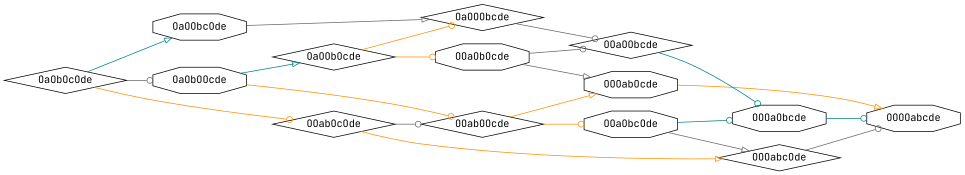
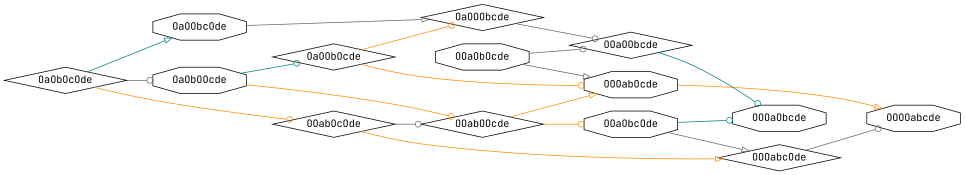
  digraph {
    fontname="JetBrains Mono"
    rankdir=LR
    node [fontname="JetBrains Mono" shape=octagon]
    edge [arrowhead=odot color=darkorange fontname="JetBrains Mono"]
    OOOaObcde
    OOOOabcde
    OOabOOcde [shape=diamond]
    OaObOOcde
    OaOObOcde [shape=diamond]
    OOOabOcde
    OOaObcOde
    OaOOObcde [shape=diamond]
    OOaObOcde
    OOOabcOde [shape=diamond]
    OaObOcOde [shape=diamond]
    OOabOcOde [shape=diamond]
    OaOObcOde
    OOaOObcde [shape=diamond]
-   OOOaObcde -> OOOOabcde [color=teal]
    OOabOOcde -> OOOabOcde [arrowhead=onormal]
    OOabOOcde -> OOaObcOde
    OaObOOcde -> OOabOOcde
-   OaObOOcde -> OaOObOcde [arrowhead=onormal color=teal]
+   OaObOOcde -> OaOObOcde [color=teal]
    OaOObOcde -> OaOOObcde
-   OaOObOcde -> OOaObOcde
+   OaOObOcde -> OOOabOcde
    OOOabOcde -> OOOOabcde [arrowhead=onormal]
    OOaObcOde -> OOOaObcde [color=teal]
    OOaObcOde -> OOOabcOde [arrowhead=onormal color=gray40]
    OaOOObcde -> OOaOObcde [color=gray40]
    OOaObOcde -> OOOabOcde [arrowhead=onormal color=gray40]
    OOaObOcde -> OOaOObcde [color=gray40]
    OOOabcOde -> OOOOabcde [color=gray40]
    OaObOcOde -> OaObOOcde [color=gray40]
    OaObOcOde -> OOabOcOde
    OaObOcOde -> OaOObcOde [arrowhead=onormal color=teal]
    OOabOcOde -> OOabOOcde [color=gray40]
    OOabOcOde -> OOOabcOde [arrowhead=onormal]
    OaOObcOde -> OaOOObcde [arrowhead=onormal color=gray40]
    OOaOObcde -> OOOaObcde [color=teal]
  }
